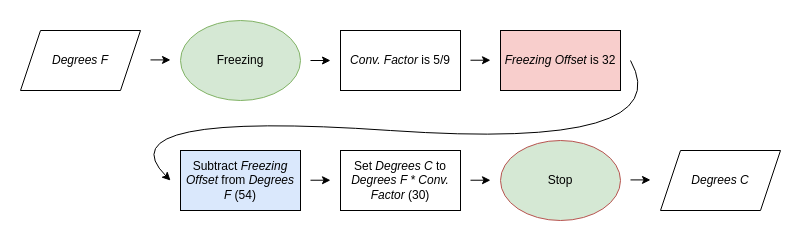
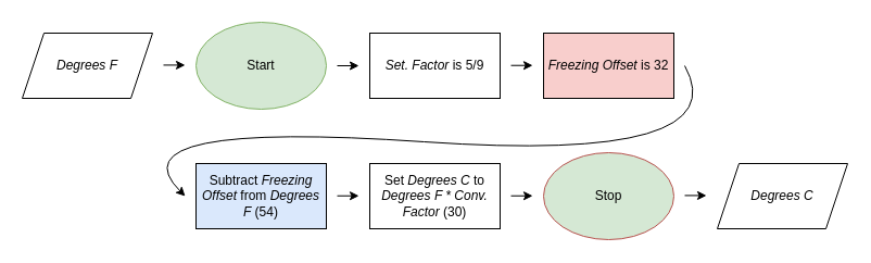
  <mxCell id="0" />
  <mxCell id="1" parent="0" />
- <mxCell id="2" value="Freezing" style="ellipse;whiteSpace=wrap;html=1;fillColor=#d5e8d4;strokeColor=#82b366;" vertex="1" parent="1"><mxGeometry x="180" y="20" width="120" height="80" as="geometry" /></mxCell>
- <mxCell id="3" value="&lt;i&gt;Conv. Factor &lt;/i&gt;is 5/9" style="rounded=0;whiteSpace=wrap;html=1;" vertex="1" parent="1"><mxGeometry x="340" y="30" width="120" height="60" as="geometry" /></mxCell>
+ <mxCell id="2" value="Start" style="ellipse;whiteSpace=wrap;html=1;fillColor=#d5e8d4;strokeColor=#82b366;" vertex="1" parent="1"><mxGeometry x="180" y="20" width="120" height="80" as="geometry" /></mxCell>
+ <mxCell id="3" value="&lt;i&gt;Set. Factor &lt;/i&gt;is 5/9" style="rounded=0;whiteSpace=wrap;html=1;" vertex="1" parent="1"><mxGeometry x="340" y="30" width="120" height="60" as="geometry" /></mxCell>
  <mxCell id="4" value="&lt;i&gt;Freezing Offset&lt;/i&gt;&amp;nbsp;is 32" style="rounded=0;whiteSpace=wrap;html=1;fillColor=#f8cecc;" vertex="1" parent="1"><mxGeometry x="500" y="30" width="120" height="60" as="geometry" /></mxCell>
  <mxCell id="5" value="Set &lt;i&gt;Degrees C &lt;/i&gt;to &lt;i&gt;Degrees F * Conv. Factor &lt;/i&gt;(30)" style="rounded=0;whiteSpace=wrap;html=1;" vertex="1" parent="1"><mxGeometry x="340" y="150" width="120" height="60" as="geometry" /></mxCell>
  <mxCell id="6" value="Subtract&amp;nbsp;&lt;i&gt;Freezing Offset &lt;/i&gt;from &lt;i&gt;Degrees F &lt;/i&gt;(54)" style="rounded=0;whiteSpace=wrap;html=1;fillColor=#dae8fc;" vertex="1" parent="1"><mxGeometry x="180" y="150" width="120" height="60" as="geometry" /></mxCell>
  <mxCell id="7" value="Stop" style="ellipse;whiteSpace=wrap;html=1;fillColor=#d5e8d4;strokeColor=#b85450;" vertex="1" parent="1"><mxGeometry x="500" y="140" width="120" height="80" as="geometry" /></mxCell>
  <mxCell id="8" value="" style="curved=1;endArrow=classic;html=1;rounded=0;" edge="1" parent="1"><mxGeometry width="50" height="50" relative="1" as="geometry"><mxPoint x="630" y="60" as="sourcePoint" /><mxPoint x="170" y="180" as="targetPoint" /><Array as="points"><mxPoint x="680" y="150" /><mxPoint x="100" y="110" /></Array></mxGeometry></mxCell>
  <mxCell id="9" value="" style="endArrow=classic;html=1;rounded=0;" edge="1" parent="1"><mxGeometry width="50" height="50" relative="1" as="geometry"><mxPoint x="310" y="60" as="sourcePoint" /><mxPoint x="330" y="60" as="targetPoint" /></mxGeometry></mxCell>
  <mxCell id="10" value="" style="endArrow=classic;html=1;rounded=0;" edge="1" parent="1"><mxGeometry width="50" height="50" relative="1" as="geometry"><mxPoint x="470" y="59.73" as="sourcePoint" /><mxPoint x="490" y="59.73" as="targetPoint" /></mxGeometry></mxCell>
  <mxCell id="11" value="" style="endArrow=classic;html=1;rounded=0;" edge="1" parent="1"><mxGeometry width="50" height="50" relative="1" as="geometry"><mxPoint x="310" y="179.73" as="sourcePoint" /><mxPoint x="330" y="179.73" as="targetPoint" /></mxGeometry></mxCell>
  <mxCell id="12" value="" style="endArrow=classic;html=1;rounded=0;" edge="1" parent="1"><mxGeometry width="50" height="50" relative="1" as="geometry"><mxPoint x="470" y="179.73" as="sourcePoint" /><mxPoint x="490" y="179.73" as="targetPoint" /></mxGeometry></mxCell>
  <mxCell id="13" value="&lt;i&gt;Degrees F&lt;/i&gt;" style="shape=parallelogram;perimeter=parallelogramPerimeter;whiteSpace=wrap;html=1;fixedSize=1;" vertex="1" parent="1"><mxGeometry x="20" y="30" width="120" height="60" as="geometry" /></mxCell>
  <mxCell id="14" value="&lt;i style=&quot;border-color: var(--border-color);&quot;&gt;Degrees C&lt;/i&gt;" style="shape=parallelogram;perimeter=parallelogramPerimeter;whiteSpace=wrap;html=1;fixedSize=1;" vertex="1" parent="1"><mxGeometry x="660" y="150" width="120" height="60" as="geometry" /></mxCell>
  <mxCell id="15" value="" style="endArrow=classic;html=1;rounded=0;" edge="1" parent="1"><mxGeometry width="50" height="50" relative="1" as="geometry"><mxPoint x="150" y="59.41" as="sourcePoint" /><mxPoint x="170" y="59.41" as="targetPoint" /></mxGeometry></mxCell>
  <mxCell id="16" value="" style="endArrow=classic;html=1;rounded=0;" edge="1" parent="1"><mxGeometry width="50" height="50" relative="1" as="geometry"><mxPoint x="630" y="179.41" as="sourcePoint" /><mxPoint x="650" y="179.41" as="targetPoint" /></mxGeometry></mxCell>
